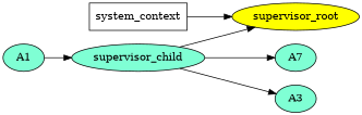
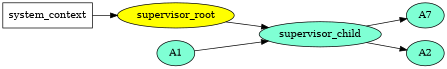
  digraph {
    rankdir=LR
    node [fillcolor=aquamarine style=filled]
    system_context [shape=box fillcolor="" style=""]
    supervisor_root [fillcolor=yellow]
    supervisor_child
    n4 [label=A7]
-   A3
+   A3 [label=A2]
    A1
    system_context -> supervisor_root
-   supervisor_child -> supervisor_root
+   supervisor_root -> supervisor_child
    supervisor_child -> n4
    supervisor_child -> A3
    A1 -> supervisor_child
  }
